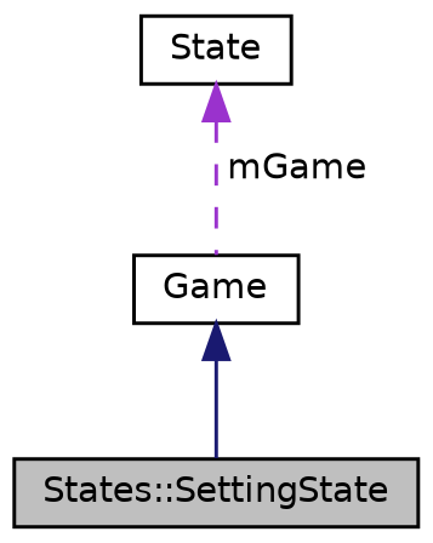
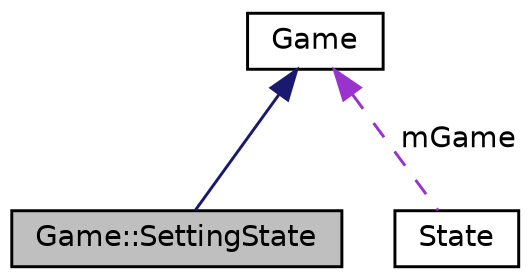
  digraph {
    node [color=black fontname=Helvetica fontsize=10 shape=record]
    edge [dir=back fontname=Helvetica fontsize=10 labelfontname=Helvetica labelfontsize=10]
-   n1 [fillcolor=grey75 fontcolor=black height=0.2 label="States::SettingState" style=filled width=0.4]
+   n1 [fillcolor=grey75 fontcolor=black height=0.2 label="Game::SettingState" style=filled width=0.4]
    n2 [height=0.2 label=State width=0.4]
    n3 [height=0.2 label=Game width=0.4]
    n3 -> n1 [color=midnightblue style=solid]
-   n2 -> n3 [color=darkorchid3 label=" mGame" style=dashed]
+   n3 -> n2 [color=darkorchid3 label=" mGame" style=dashed]
  }
